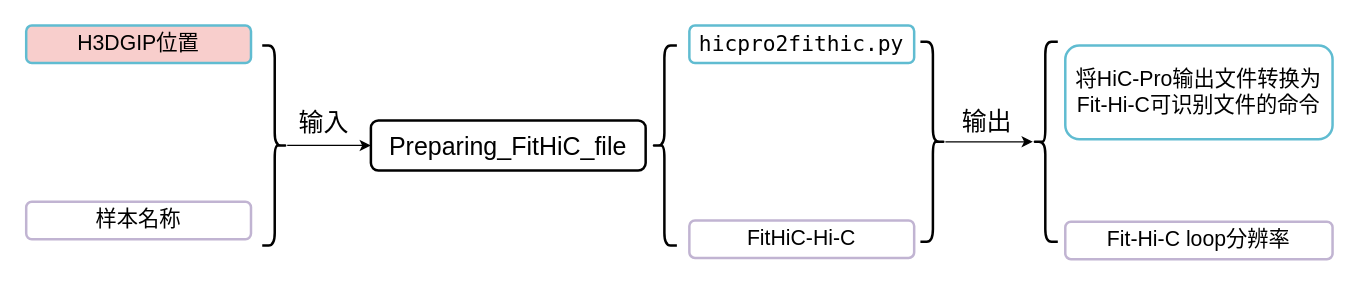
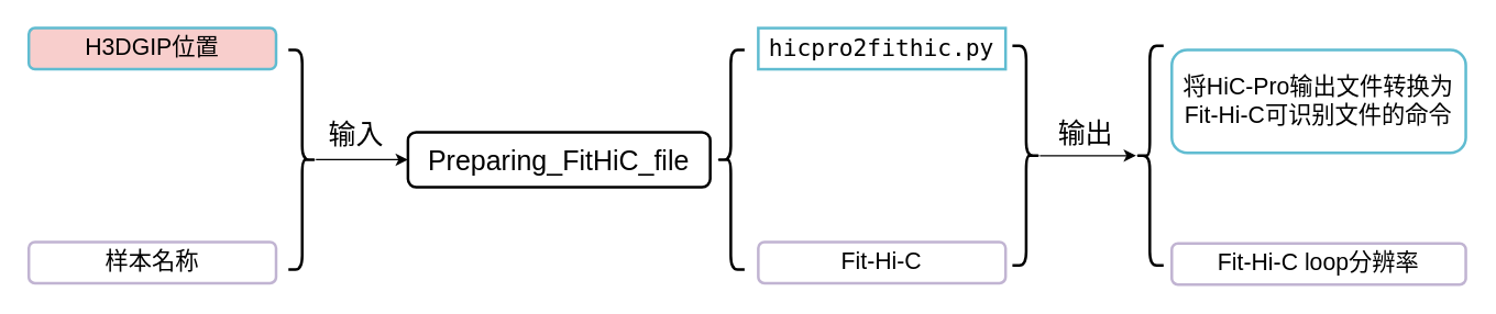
  <mxCell id="0" />
  <mxCell id="1" parent="0" />
  <mxCell id="2" value="Preparing_FitHiC_file" style="rounded=1;whiteSpace=wrap;html=1;strokeWidth=2;fontSize=20;" parent="1" vertex="1"><mxGeometry x="296" y="96" width="220" height="40" as="geometry" /></mxCell>
  <mxCell id="3" value="" style="shape=curlyBracket;whiteSpace=wrap;html=1;rounded=1;strokeWidth=2;" parent="1" vertex="1"><mxGeometry x="521" y="36" width="20" height="160" as="geometry" /></mxCell>
- <mxCell id="4" value="&lt;div&gt;&lt;font face=&quot;consolas, monospace&quot;&gt;hicpro2fithic.py&lt;/font&gt;&lt;br&gt;&lt;/div&gt;" style="rounded=1;whiteSpace=wrap;html=1;strokeWidth=2;fontSize=17;strokeColor=#60BCD1;" parent="1" vertex="1"><mxGeometry x="551" y="20" width="180" height="30" as="geometry" /></mxCell>
- <mxCell id="5" value="FitHiC-Hi-C" style="rounded=1;whiteSpace=wrap;html=1;strokeWidth=2;fontSize=17;strokeColor=#C1B4D2;" parent="1" vertex="1"><mxGeometry x="551" y="176" width="180" height="30" as="geometry" /></mxCell>
+ <mxCell id="4" value="&lt;div&gt;&lt;font face=&quot;consolas, monospace&quot;&gt;hicpro2fithic.py&lt;/font&gt;&lt;br&gt;&lt;/div&gt;" style="whiteSpace=wrap;html=1;strokeWidth=2;fontSize=17;strokeColor=#60BCD1;rounded=0;" parent="1" vertex="1"><mxGeometry x="551" y="20" width="180" height="30" as="geometry" /></mxCell>
+ <mxCell id="5" value="Fit-Hi-C" style="rounded=1;whiteSpace=wrap;html=1;strokeWidth=2;fontSize=17;strokeColor=#C1B4D2;" parent="1" vertex="1"><mxGeometry x="551" y="176" width="180" height="30" as="geometry" /></mxCell>
  <mxCell id="6" value="" style="edgeStyle=none;html=1;" edge="1" parent="1" source="7" target="2"><mxGeometry relative="1" as="geometry" /></mxCell>
  <mxCell id="7" value="" style="shape=curlyBracket;whiteSpace=wrap;html=1;rounded=1;flipH=1;strokeWidth=2;" vertex="1" parent="1"><mxGeometry x="209" y="36" width="20" height="160" as="geometry" /></mxCell>
  <mxCell id="8" value="H3DGIP位置" style="rounded=1;whiteSpace=wrap;html=1;strokeWidth=2;fontSize=17;strokeColor=#60BCD1;fillColor=#f8cecc;" vertex="1" parent="1"><mxGeometry x="20" y="20" width="180" height="30" as="geometry" /></mxCell>
- <mxCell id="9" value="样本名称" style="rounded=1;whiteSpace=wrap;html=1;strokeWidth=2;fontSize=17;strokeColor=#C1B4D2;" vertex="1" parent="1"><mxGeometry x="20" y="161" width="180" height="30" as="geometry" /></mxCell>
+ <mxCell id="9" value="样本名称" style="rounded=1;whiteSpace=wrap;html=1;strokeWidth=2;fontSize=17;strokeColor=#C1B4D2;" vertex="1" parent="1"><mxGeometry x="20" y="176" width="180" height="30" as="geometry" /></mxCell>
  <mxCell id="10" value="&lt;font style=&quot;font-size: 20px&quot;&gt;输入&lt;/font&gt;" style="text;html=1;align=center;verticalAlign=middle;resizable=0;points=[];autosize=1;strokeColor=none;fillColor=none;" vertex="1" parent="1"><mxGeometry x="228" y="87" width="60" height="20" as="geometry" /></mxCell>
  <mxCell id="11" value="" style="edgeStyle=none;html=1;" edge="1" parent="1" source="12" target="13"><mxGeometry relative="1" as="geometry" /></mxCell>
  <mxCell id="12" value="" style="shape=curlyBracket;whiteSpace=wrap;html=1;rounded=1;flipH=1;strokeWidth=2;" vertex="1" parent="1"><mxGeometry x="736" y="33" width="20" height="160" as="geometry" /></mxCell>
  <mxCell id="13" value="" style="shape=curlyBracket;whiteSpace=wrap;html=1;rounded=1;flipH=1;strokeWidth=2;direction=west;" vertex="1" parent="1"><mxGeometry x="826" y="33" width="20" height="160" as="geometry" /></mxCell>
  <mxCell id="14" value="&lt;font style=&quot;font-size: 20px&quot;&gt;输出&lt;/font&gt;" style="text;html=1;align=center;verticalAlign=middle;resizable=0;points=[];autosize=1;strokeColor=none;fillColor=none;" vertex="1" parent="1"><mxGeometry x="759" y="86" width="60" height="20" as="geometry" /></mxCell>
  <mxCell id="15" value="将HiC-Pro输出文件转换为Fit-Hi-C可识别文件的命令" style="rounded=1;whiteSpace=wrap;html=1;strokeWidth=2;fontSize=17;strokeColor=#60BCD1;" vertex="1" parent="1"><mxGeometry x="852" y="36" width="214" height="75" as="geometry" /></mxCell>
  <mxCell id="16" value="Fit-Hi-C loop分辨率" style="rounded=1;whiteSpace=wrap;html=1;strokeWidth=2;fontSize=17;strokeColor=#C1B4D2;" vertex="1" parent="1"><mxGeometry x="852" y="177" width="214" height="30" as="geometry" /></mxCell>
